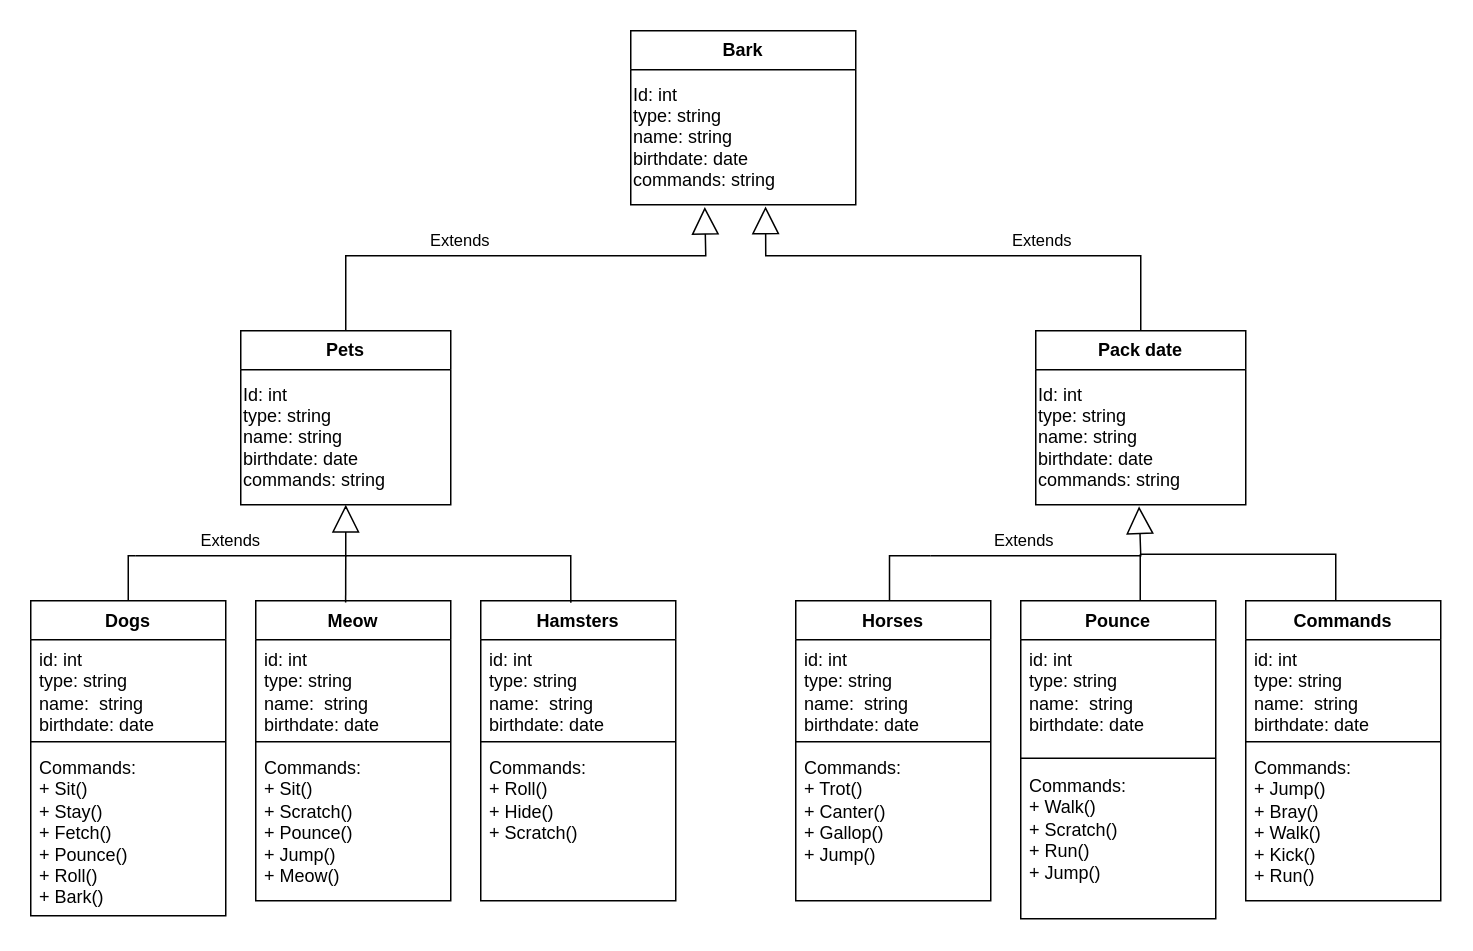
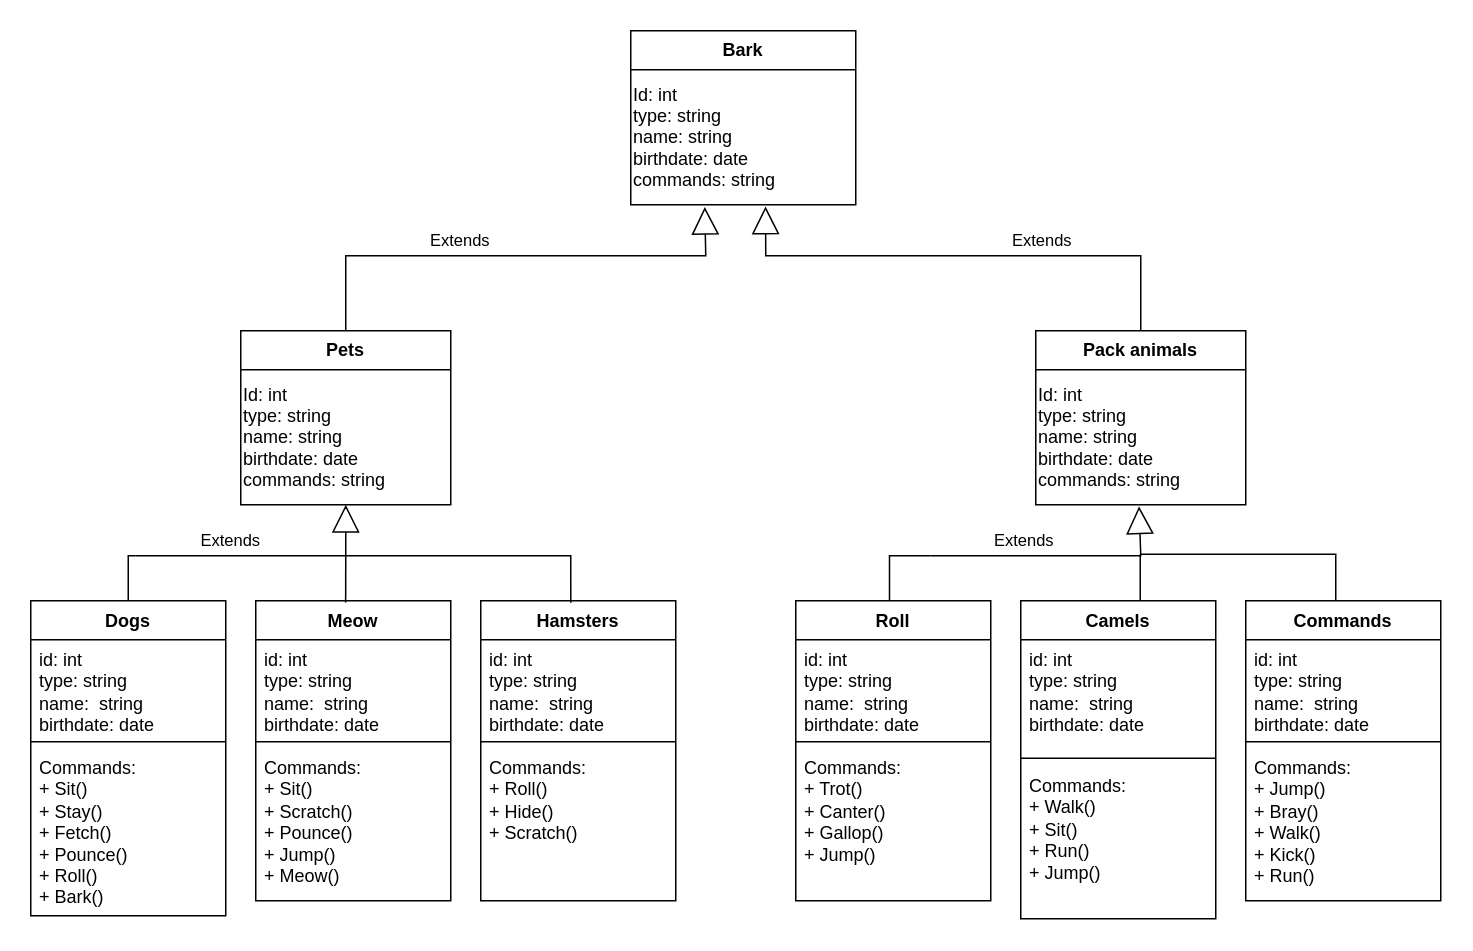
  <mxCell id="0" />
  <mxCell id="1" parent="0" />
  <mxCell id="2" value="&lt;b&gt;Bark&lt;/b&gt;" style="swimlane;fontStyle=0;childLayout=stackLayout;horizontal=1;startSize=26;fillColor=none;horizontalStack=0;resizeParent=1;resizeParentMax=0;resizeLast=0;collapsible=1;marginBottom=0;whiteSpace=wrap;html=1;movable=1;resizable=1;rotatable=1;deletable=1;editable=1;locked=0;connectable=1;" parent="1" vertex="1"><mxGeometry x="420" y="20" width="150" height="116" as="geometry" /></mxCell>
  <mxCell id="3" value="Id: int&lt;br style=&quot;border-color: var(--border-color);&quot;&gt;type: string&lt;br style=&quot;border-color: var(--border-color);&quot;&gt;name: string&lt;br style=&quot;border-color: var(--border-color);&quot;&gt;birthdate: date&lt;br style=&quot;border-color: var(--border-color);&quot;&gt;commands: string" style="text;html=1;align=left;verticalAlign=middle;resizable=1;points=[];autosize=1;strokeColor=none;fillColor=none;movable=1;rotatable=1;deletable=1;editable=1;locked=0;connectable=1;" parent="2" vertex="1"><mxGeometry y="26" width="150" height="90" as="geometry" /></mxCell>
  <mxCell id="4" value="&lt;b&gt;Pets&lt;/b&gt;" style="swimlane;fontStyle=0;childLayout=stackLayout;horizontal=1;startSize=26;fillColor=none;horizontalStack=0;resizeParent=1;resizeParentMax=0;resizeLast=0;collapsible=1;marginBottom=0;whiteSpace=wrap;html=1;" parent="1" vertex="1"><mxGeometry x="160" y="220" width="140" height="116" as="geometry" /></mxCell>
  <mxCell id="5" value="Id: int&lt;br&gt;type: string&lt;br style=&quot;border-color: var(--border-color);&quot;&gt;name: string&lt;br style=&quot;border-color: var(--border-color);&quot;&gt;birthdate: date&lt;br style=&quot;border-color: var(--border-color);&quot;&gt;commands: string" style="text;html=1;align=left;verticalAlign=middle;resizable=1;points=[];autosize=1;strokeColor=none;fillColor=none;movable=1;rotatable=1;deletable=1;editable=1;locked=0;connectable=1;" parent="4" vertex="1"><mxGeometry y="26" width="140" height="90" as="geometry" /></mxCell>
- <mxCell id="6" value="&lt;b&gt;Pack date&lt;/b&gt;" style="swimlane;fontStyle=0;childLayout=stackLayout;horizontal=1;startSize=26;fillColor=none;horizontalStack=0;resizeParent=1;resizeParentMax=0;resizeLast=0;collapsible=1;marginBottom=0;whiteSpace=wrap;html=1;" parent="1" vertex="1"><mxGeometry x="690" y="220" width="140" height="116" as="geometry" /></mxCell>
+ <mxCell id="6" value="&lt;b&gt;Pack animals&lt;/b&gt;" style="swimlane;fontStyle=0;childLayout=stackLayout;horizontal=1;startSize=26;fillColor=none;horizontalStack=0;resizeParent=1;resizeParentMax=0;resizeLast=0;collapsible=1;marginBottom=0;whiteSpace=wrap;html=1;" parent="1" vertex="1"><mxGeometry x="690" y="220" width="140" height="116" as="geometry" /></mxCell>
  <mxCell id="7" value="Id: int&lt;br style=&quot;border-color: var(--border-color);&quot;&gt;type: string&lt;br style=&quot;border-color: var(--border-color);&quot;&gt;name: string&lt;br style=&quot;border-color: var(--border-color);&quot;&gt;birthdate: date&lt;br style=&quot;border-color: var(--border-color);&quot;&gt;commands: string" style="text;html=1;align=left;verticalAlign=middle;resizable=1;points=[];autosize=1;strokeColor=none;fillColor=none;movable=1;rotatable=1;deletable=1;editable=1;locked=0;connectable=1;" parent="6" vertex="1"><mxGeometry y="26" width="140" height="90" as="geometry" /></mxCell>
  <mxCell id="8" value="Extends" style="endArrow=block;endSize=16;endFill=0;html=1;rounded=0;exitX=0.5;exitY=0;exitDx=0;exitDy=0;entryX=0.329;entryY=1.016;entryDx=0;entryDy=0;entryPerimeter=0;" parent="1" source="4" target="3" edge="1"><mxGeometry x="-0.217" y="10" width="160" relative="1" as="geometry"><mxPoint x="250" y="180" as="sourcePoint" /><mxPoint x="470" y="140" as="targetPoint" /><Array as="points"><mxPoint x="230" y="170" /><mxPoint x="240" y="170" /><mxPoint x="300" y="170" /><mxPoint x="400" y="170" /><mxPoint x="470" y="170" /></Array><mxPoint as="offset" /></mxGeometry></mxCell>
  <mxCell id="9" value="Extends" style="endArrow=block;endSize=16;endFill=0;html=1;rounded=0;exitX=0.5;exitY=0;exitDx=0;exitDy=0;entryX=0.599;entryY=1.013;entryDx=0;entryDy=0;entryPerimeter=0;" parent="1" source="6" target="3" edge="1"><mxGeometry x="-0.304" y="-10" width="160" relative="1" as="geometry"><mxPoint x="610" y="210" as="sourcePoint" /><mxPoint x="510" y="140" as="targetPoint" /><Array as="points"><mxPoint x="760" y="170" /><mxPoint x="680" y="170" /><mxPoint x="610" y="170" /><mxPoint x="510" y="170" /></Array><mxPoint as="offset" /></mxGeometry></mxCell>
  <mxCell id="10" value="Dogs" style="swimlane;fontStyle=1;align=center;verticalAlign=top;childLayout=stackLayout;horizontal=1;startSize=26;horizontalStack=0;resizeParent=1;resizeParentMax=0;resizeLast=0;collapsible=1;marginBottom=0;whiteSpace=wrap;html=1;" parent="1" vertex="1"><mxGeometry x="20" y="400" width="130" height="210" as="geometry" /></mxCell>
  <mxCell id="11" value="id: int&lt;br style=&quot;border-color: var(--border-color);&quot;&gt;type: string&lt;br style=&quot;border-color: var(--border-color);&quot;&gt;name:&amp;nbsp; string&lt;br style=&quot;border-color: var(--border-color);&quot;&gt;birthdate: date" style="text;strokeColor=none;fillColor=none;align=left;verticalAlign=top;spacingLeft=4;spacingRight=4;overflow=hidden;rotatable=0;points=[[0,0.5],[1,0.5]];portConstraint=eastwest;whiteSpace=wrap;html=1;" parent="10" vertex="1"><mxGeometry y="26" width="130" height="64" as="geometry" /></mxCell>
  <mxCell id="12" value="" style="line;strokeWidth=1;fillColor=none;align=left;verticalAlign=middle;spacingTop=-1;spacingLeft=3;spacingRight=3;rotatable=0;labelPosition=right;points=[];portConstraint=eastwest;strokeColor=inherit;" parent="10" vertex="1"><mxGeometry y="90" width="130" height="8" as="geometry" /></mxCell>
  <mxCell id="13" value="Commands:&lt;br&gt;+ Sit()&lt;br&gt;+ Stay()&lt;br&gt;+ Fetch()&lt;br&gt;+ Pounce()&lt;br&gt;+ Roll()&lt;br&gt;+ Bark()" style="text;strokeColor=none;fillColor=none;align=left;verticalAlign=top;spacingLeft=4;spacingRight=4;overflow=hidden;rotatable=0;points=[[0,0.5],[1,0.5]];portConstraint=eastwest;whiteSpace=wrap;html=1;" parent="10" vertex="1"><mxGeometry y="98" width="130" height="112" as="geometry" /></mxCell>
  <mxCell id="14" value="Meow" style="swimlane;fontStyle=1;align=center;verticalAlign=top;childLayout=stackLayout;horizontal=1;startSize=26;horizontalStack=0;resizeParent=1;resizeParentMax=0;resizeLast=0;collapsible=1;marginBottom=0;whiteSpace=wrap;html=1;" parent="1" vertex="1"><mxGeometry x="170" y="400" width="130" height="200" as="geometry" /></mxCell>
  <mxCell id="15" value="id: int&lt;br style=&quot;border-color: var(--border-color);&quot;&gt;type: string&lt;br style=&quot;border-color: var(--border-color);&quot;&gt;name:&amp;nbsp; string&lt;br style=&quot;border-color: var(--border-color);&quot;&gt;birthdate: date" style="text;strokeColor=none;fillColor=none;align=left;verticalAlign=top;spacingLeft=4;spacingRight=4;overflow=hidden;rotatable=0;points=[[0,0.5],[1,0.5]];portConstraint=eastwest;whiteSpace=wrap;html=1;" parent="14" vertex="1"><mxGeometry y="26" width="130" height="64" as="geometry" /></mxCell>
  <mxCell id="16" value="" style="line;strokeWidth=1;fillColor=none;align=left;verticalAlign=middle;spacingTop=-1;spacingLeft=3;spacingRight=3;rotatable=0;labelPosition=right;points=[];portConstraint=eastwest;strokeColor=inherit;" parent="14" vertex="1"><mxGeometry y="90" width="130" height="8" as="geometry" /></mxCell>
  <mxCell id="17" value="Commands:&lt;br&gt;+ Sit()&lt;br style=&quot;border-color: var(--border-color);&quot;&gt;+ Scratch()&lt;br style=&quot;border-color: var(--border-color);&quot;&gt;+ Pounce()&lt;br style=&quot;border-color: var(--border-color);&quot;&gt;+ Jump()&lt;br style=&quot;border-color: var(--border-color);&quot;&gt;+ Meow()" style="text;strokeColor=none;fillColor=none;align=left;verticalAlign=top;spacingLeft=4;spacingRight=4;overflow=hidden;rotatable=0;points=[[0,0.5],[1,0.5]];portConstraint=eastwest;whiteSpace=wrap;html=1;" parent="14" vertex="1"><mxGeometry y="98" width="130" height="102" as="geometry" /></mxCell>
  <mxCell id="18" value="Hamsters" style="swimlane;fontStyle=1;align=center;verticalAlign=top;childLayout=stackLayout;horizontal=1;startSize=26;horizontalStack=0;resizeParent=1;resizeParentMax=0;resizeLast=0;collapsible=1;marginBottom=0;whiteSpace=wrap;html=1;" parent="1" vertex="1"><mxGeometry x="320" y="400" width="130" height="200" as="geometry" /></mxCell>
  <mxCell id="19" value="id: int&lt;br&gt;type: string&lt;br style=&quot;border-color: var(--border-color);&quot;&gt;name:&amp;nbsp; string&lt;br style=&quot;border-color: var(--border-color);&quot;&gt;birthdate: date" style="text;strokeColor=none;fillColor=none;align=left;verticalAlign=top;spacingLeft=4;spacingRight=4;overflow=hidden;rotatable=0;points=[[0,0.5],[1,0.5]];portConstraint=eastwest;whiteSpace=wrap;html=1;" parent="18" vertex="1"><mxGeometry y="26" width="130" height="64" as="geometry" /></mxCell>
  <mxCell id="20" value="" style="line;strokeWidth=1;fillColor=none;align=left;verticalAlign=middle;spacingTop=-1;spacingLeft=3;spacingRight=3;rotatable=0;labelPosition=right;points=[];portConstraint=eastwest;strokeColor=inherit;" parent="18" vertex="1"><mxGeometry y="90" width="130" height="8" as="geometry" /></mxCell>
  <mxCell id="21" value="Commands:&lt;br&gt;+ Roll()&lt;br style=&quot;border-color: var(--border-color);&quot;&gt;+ Hide()&lt;br style=&quot;border-color: var(--border-color);&quot;&gt;+ Scratch()" style="text;strokeColor=none;fillColor=none;align=left;verticalAlign=top;spacingLeft=4;spacingRight=4;overflow=hidden;rotatable=0;points=[[0,0.5],[1,0.5]];portConstraint=eastwest;whiteSpace=wrap;html=1;" parent="18" vertex="1"><mxGeometry y="98" width="130" height="102" as="geometry" /></mxCell>
- <mxCell id="22" value="Horses" style="swimlane;fontStyle=1;align=center;verticalAlign=top;childLayout=stackLayout;horizontal=1;startSize=26;horizontalStack=0;resizeParent=1;resizeParentMax=0;resizeLast=0;collapsible=1;marginBottom=0;whiteSpace=wrap;html=1;" parent="1" vertex="1"><mxGeometry x="530" y="400" width="130" height="200" as="geometry" /></mxCell>
+ <mxCell id="22" value="Roll" style="swimlane;fontStyle=1;align=center;verticalAlign=top;childLayout=stackLayout;horizontal=1;startSize=26;horizontalStack=0;resizeParent=1;resizeParentMax=0;resizeLast=0;collapsible=1;marginBottom=0;whiteSpace=wrap;html=1;" parent="1" vertex="1"><mxGeometry x="530" y="400" width="130" height="200" as="geometry" /></mxCell>
  <mxCell id="23" value="id: int&lt;br style=&quot;border-color: var(--border-color);&quot;&gt;type: string&lt;br style=&quot;border-color: var(--border-color);&quot;&gt;name:&amp;nbsp; string&lt;br style=&quot;border-color: var(--border-color);&quot;&gt;birthdate: date" style="text;strokeColor=none;fillColor=none;align=left;verticalAlign=top;spacingLeft=4;spacingRight=4;overflow=hidden;rotatable=0;points=[[0,0.5],[1,0.5]];portConstraint=eastwest;whiteSpace=wrap;html=1;" parent="22" vertex="1"><mxGeometry y="26" width="130" height="64" as="geometry" /></mxCell>
  <mxCell id="24" value="" style="line;strokeWidth=1;fillColor=none;align=left;verticalAlign=middle;spacingTop=-1;spacingLeft=3;spacingRight=3;rotatable=0;labelPosition=right;points=[];portConstraint=eastwest;strokeColor=inherit;" parent="22" vertex="1"><mxGeometry y="90" width="130" height="8" as="geometry" /></mxCell>
  <mxCell id="25" value="Commands:&lt;br&gt;+ Trot()&lt;br&gt;+ Canter()&lt;br&gt;+ Gallop()&lt;br&gt;+ Jump()" style="text;strokeColor=none;fillColor=none;align=left;verticalAlign=top;spacingLeft=4;spacingRight=4;overflow=hidden;rotatable=0;points=[[0,0.5],[1,0.5]];portConstraint=eastwest;whiteSpace=wrap;html=1;" parent="22" vertex="1"><mxGeometry y="98" width="130" height="102" as="geometry" /></mxCell>
- <mxCell id="26" value="Pounce" style="swimlane;fontStyle=1;align=center;verticalAlign=top;childLayout=stackLayout;horizontal=1;startSize=26;horizontalStack=0;resizeParent=1;resizeParentMax=0;resizeLast=0;collapsible=1;marginBottom=0;whiteSpace=wrap;html=1;" parent="1" vertex="1"><mxGeometry x="680" y="400" width="130" height="212" as="geometry" /></mxCell>
+ <mxCell id="26" value="Camels" style="swimlane;fontStyle=1;align=center;verticalAlign=top;childLayout=stackLayout;horizontal=1;startSize=26;horizontalStack=0;resizeParent=1;resizeParentMax=0;resizeLast=0;collapsible=1;marginBottom=0;whiteSpace=wrap;html=1;" parent="1" vertex="1"><mxGeometry x="680" y="400" width="130" height="212" as="geometry" /></mxCell>
  <mxCell id="27" value="id: int&lt;br style=&quot;border-color: var(--border-color);&quot;&gt;type: string&lt;br style=&quot;border-color: var(--border-color);&quot;&gt;name:&amp;nbsp; string&lt;br style=&quot;border-color: var(--border-color);&quot;&gt;birthdate: date" style="text;strokeColor=none;fillColor=none;align=left;verticalAlign=top;spacingLeft=4;spacingRight=4;overflow=hidden;rotatable=0;points=[[0,0.5],[1,0.5]];portConstraint=eastwest;whiteSpace=wrap;html=1;" parent="26" vertex="1"><mxGeometry y="26" width="130" height="74" as="geometry" /></mxCell>
  <mxCell id="28" value="" style="line;strokeWidth=1;fillColor=none;align=left;verticalAlign=middle;spacingTop=-1;spacingLeft=3;spacingRight=3;rotatable=0;labelPosition=right;points=[];portConstraint=eastwest;strokeColor=inherit;" parent="26" vertex="1"><mxGeometry y="100" width="130" height="10" as="geometry" /></mxCell>
- <mxCell id="29" value="Commands:&lt;br&gt;+ Walk()&lt;br&gt;+ Scratch()&lt;br&gt;+ Run()&lt;br&gt;+ Jump()" style="text;strokeColor=none;fillColor=none;align=left;verticalAlign=top;spacingLeft=4;spacingRight=4;overflow=hidden;rotatable=0;points=[[0,0.5],[1,0.5]];portConstraint=eastwest;whiteSpace=wrap;html=1;" parent="26" vertex="1"><mxGeometry y="110" width="130" height="102" as="geometry" /></mxCell>
+ <mxCell id="29" value="Commands:&lt;br&gt;+ Walk()&lt;br&gt;+ Sit()&lt;br&gt;+ Run()&lt;br&gt;+ Jump()" style="text;strokeColor=none;fillColor=none;align=left;verticalAlign=top;spacingLeft=4;spacingRight=4;overflow=hidden;rotatable=0;points=[[0,0.5],[1,0.5]];portConstraint=eastwest;whiteSpace=wrap;html=1;" parent="26" vertex="1"><mxGeometry y="110" width="130" height="102" as="geometry" /></mxCell>
  <mxCell id="30" value="Commands" style="swimlane;fontStyle=1;align=center;verticalAlign=top;childLayout=stackLayout;horizontal=1;startSize=26;horizontalStack=0;resizeParent=1;resizeParentMax=0;resizeLast=0;collapsible=1;marginBottom=0;whiteSpace=wrap;html=1;" parent="1" vertex="1"><mxGeometry x="830" y="400" width="130" height="200" as="geometry" /></mxCell>
  <mxCell id="31" value="id: int&lt;br style=&quot;border-color: var(--border-color);&quot;&gt;type: string&lt;br style=&quot;border-color: var(--border-color);&quot;&gt;name:&amp;nbsp; string&lt;br style=&quot;border-color: var(--border-color);&quot;&gt;birthdate: date" style="text;strokeColor=none;fillColor=none;align=left;verticalAlign=top;spacingLeft=4;spacingRight=4;overflow=hidden;rotatable=0;points=[[0,0.5],[1,0.5]];portConstraint=eastwest;whiteSpace=wrap;html=1;" parent="30" vertex="1"><mxGeometry y="26" width="130" height="64" as="geometry" /></mxCell>
  <mxCell id="32" value="" style="line;strokeWidth=1;fillColor=none;align=left;verticalAlign=middle;spacingTop=-1;spacingLeft=3;spacingRight=3;rotatable=0;labelPosition=right;points=[];portConstraint=eastwest;strokeColor=inherit;" parent="30" vertex="1"><mxGeometry y="90" width="130" height="8" as="geometry" /></mxCell>
  <mxCell id="33" value="Commands:&lt;br&gt;+ Jump()&lt;br&gt;+ Bray()&lt;br&gt;+ Walk()&lt;br&gt;+ Kick()&lt;br&gt;+ Run()" style="text;strokeColor=none;fillColor=none;align=left;verticalAlign=top;spacingLeft=4;spacingRight=4;overflow=hidden;rotatable=0;points=[[0,0.5],[1,0.5]];portConstraint=eastwest;whiteSpace=wrap;html=1;" parent="30" vertex="1"><mxGeometry y="98" width="130" height="102" as="geometry" /></mxCell>
  <mxCell id="34" value="Extends" style="endArrow=block;endSize=16;endFill=0;html=1;rounded=0;entryX=0.5;entryY=1;entryDx=0;entryDy=0;" parent="1" target="4" edge="1"><mxGeometry x="0.294" y="10" width="160" relative="1" as="geometry"><mxPoint x="230" y="370" as="sourcePoint" /><mxPoint x="220" y="360" as="targetPoint" /><Array as="points"><mxPoint x="90" y="370" /><mxPoint x="230" y="370" /></Array><mxPoint as="offset" /></mxGeometry></mxCell>
  <mxCell id="35" value="" style="endArrow=none;html=1;rounded=0;exitX=0.5;exitY=0;exitDx=0;exitDy=0;" parent="1" source="10" edge="1"><mxGeometry width="50" height="50" relative="1" as="geometry"><mxPoint x="20" y="380" as="sourcePoint" /><mxPoint x="90" y="370" as="targetPoint" /><Array as="points"><mxPoint x="85" y="370" /></Array></mxGeometry></mxCell>
  <mxCell id="36" value="" style="endArrow=none;html=1;rounded=0;exitX=0.461;exitY=0.006;exitDx=0;exitDy=0;exitPerimeter=0;" parent="1" source="14" edge="1"><mxGeometry width="50" height="50" relative="1" as="geometry"><mxPoint x="280" y="380" as="sourcePoint" /><mxPoint x="230" y="370" as="targetPoint" /></mxGeometry></mxCell>
  <mxCell id="37" value="" style="endArrow=none;html=1;rounded=0;exitX=0.462;exitY=0.007;exitDx=0;exitDy=0;exitPerimeter=0;" parent="1" source="18" edge="1"><mxGeometry width="50" height="50" relative="1" as="geometry"><mxPoint x="330" y="378" as="sourcePoint" /><mxPoint x="230" y="370" as="targetPoint" /><Array as="points"><mxPoint x="380" y="390" /><mxPoint x="380" y="370" /></Array></mxGeometry></mxCell>
  <mxCell id="38" value="Extends" style="endArrow=block;endSize=16;endFill=0;html=1;rounded=0;entryX=0.492;entryY=1.012;entryDx=0;entryDy=0;entryPerimeter=0;" parent="1" target="7" edge="1"><mxGeometry x="0.294" y="10" width="160" relative="1" as="geometry"><mxPoint x="760" y="370" as="sourcePoint" /><mxPoint x="760" y="310" as="targetPoint" /><Array as="points"><mxPoint x="620" y="370" /><mxPoint x="690" y="370" /><mxPoint x="760" y="370" /></Array><mxPoint as="offset" /></mxGeometry></mxCell>
  <mxCell id="39" value="" style="endArrow=none;html=1;rounded=0;exitX=0.5;exitY=0;exitDx=0;exitDy=0;" parent="1" edge="1"><mxGeometry width="50" height="50" relative="1" as="geometry"><mxPoint x="592.5" y="400" as="sourcePoint" /><mxPoint x="620" y="370" as="targetPoint" /><Array as="points"><mxPoint x="592.5" y="370" /></Array></mxGeometry></mxCell>
  <mxCell id="40" value="" style="endArrow=none;html=1;rounded=0;exitX=0.461;exitY=0.006;exitDx=0;exitDy=0;exitPerimeter=0;" parent="1" edge="1"><mxGeometry width="50" height="50" relative="1" as="geometry"><mxPoint x="759.66" y="400" as="sourcePoint" /><mxPoint x="759.66" y="369" as="targetPoint" /></mxGeometry></mxCell>
  <mxCell id="41" value="" style="endArrow=none;html=1;rounded=0;exitX=0.462;exitY=0.007;exitDx=0;exitDy=0;exitPerimeter=0;" parent="1" edge="1"><mxGeometry width="50" height="50" relative="1" as="geometry"><mxPoint x="890" y="400" as="sourcePoint" /><mxPoint x="760" y="369" as="targetPoint" /><Array as="points"><mxPoint x="890" y="389" /><mxPoint x="890" y="369" /></Array></mxGeometry></mxCell>
